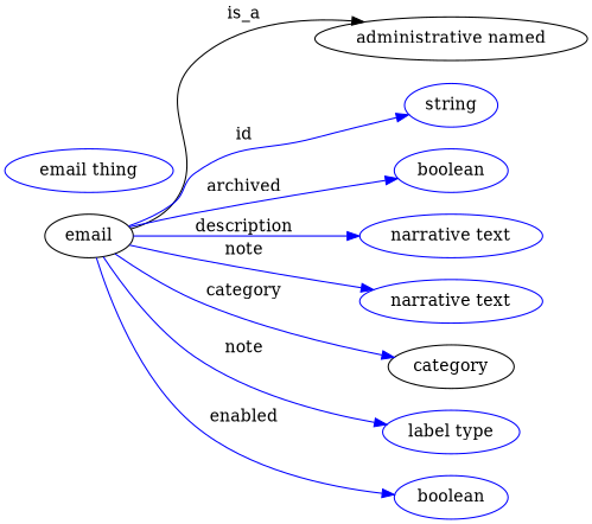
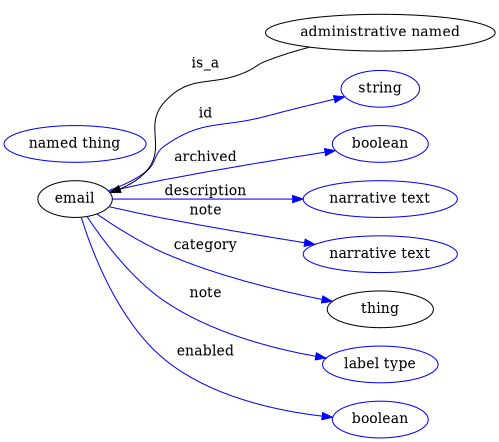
  digraph {
    rankdir=LR
    node [color=blue]
    edge [color=blue style=solid]
    n1 [height=0.5 label=email width=1.011 color=""]
    n2 [height=0.5 label="administrative named" width=3.015 color=""]
    n3 [height=0.5 label=string width=1.0652]
    n4 [height=0.5 label=boolean width=1.2999]
    n5 [height=0.5 label="narrative text" width=2.0943]
    n6 [height=0.5 label="narrative text" width=2.0943]
-   category [height=0.5 width=1.4443 color=""]
+   category [height=0.5 width=1.4443 label=thing color=""]
    n8 [height=0.5 label="label type" width=1.5707]
    n9 [height=0.5 label=boolean width=1.2999]
-   n10 [height=0.5 label="email thing" width=1.9318]
-   n1 -> n2 [label=is_a color="" style=""]
+   n10 [height=0.5 label="named thing" width=1.9318]
+   n2 -> n1 [label=is_a color="" style=""]
    n1 -> n3 [label=id]
    n1 -> n4 [label=archived]
    n1 -> n5 [label=description]
    n1 -> n6 [label=note]
    n1 -> category [label=category]
    n1 -> n8 [label=note]
    n1 -> n9 [label=enabled]
  }
